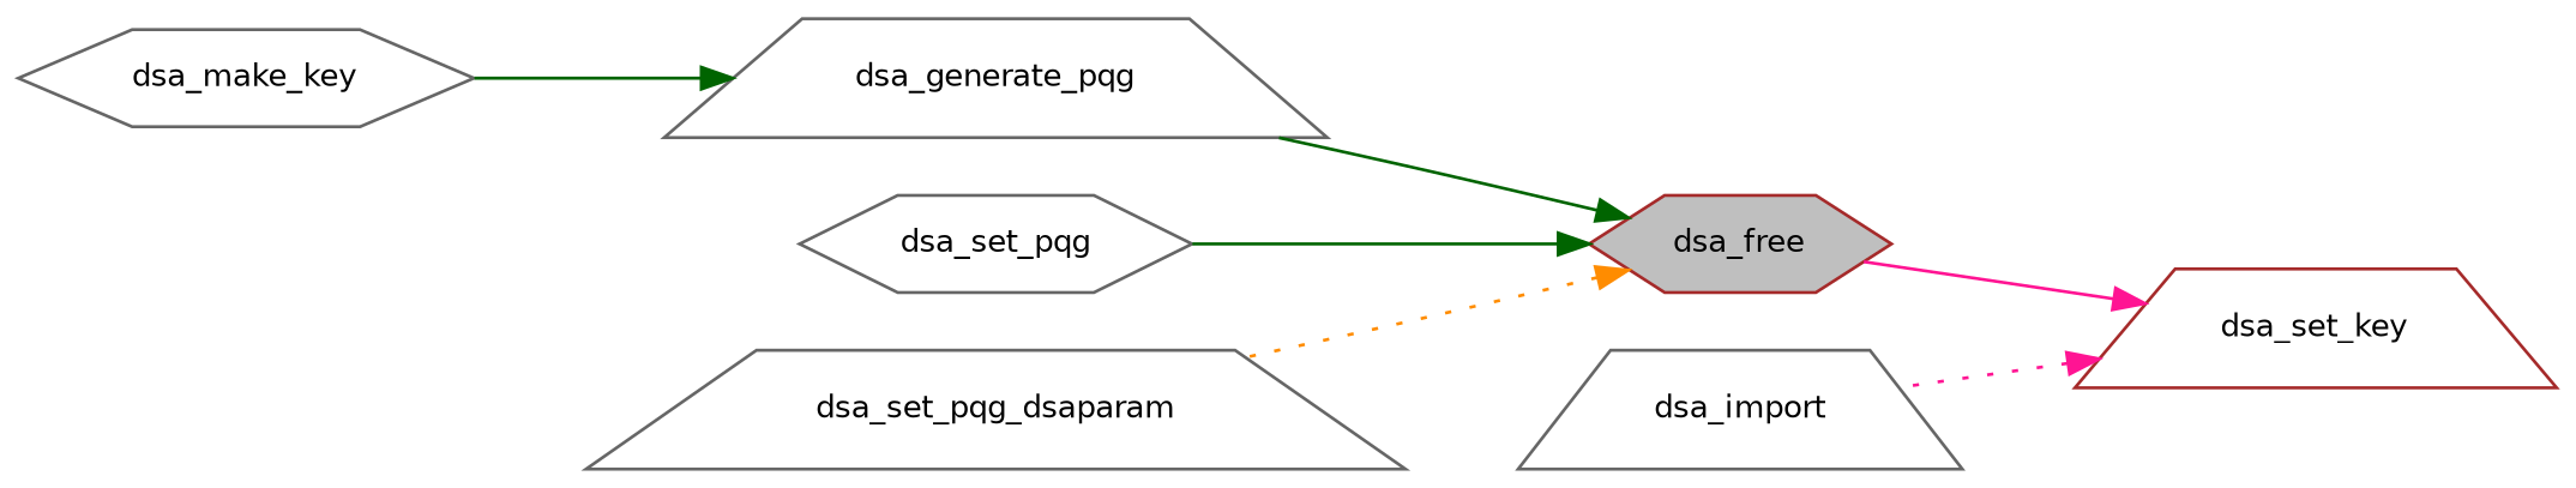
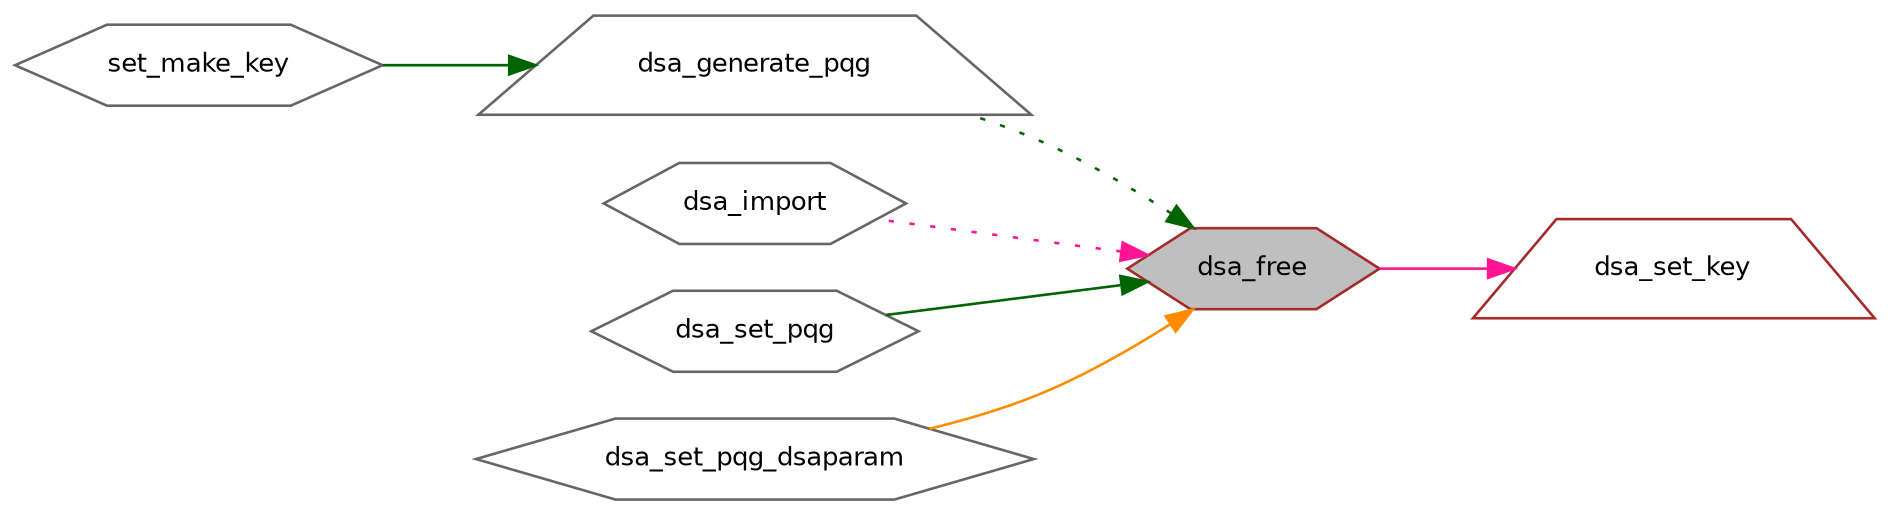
  digraph {
    rankdir=RL
    node [color=gray40 fillcolor=white fontname=Helvetica fontsize=10 shape=hexagon style=filled]
    edge [color=darkgreen dir=back fontname=Helvetica fontsize=10 labelfontname=Helvetica labelfontsize=10 style=solid]
    n1 [color=brown fillcolor=grey75 fontcolor=black height=0.2 label=dsa_free width=0.4]
    n2 [height=0.2 label=dsa_generate_pqg shape=trapezium width=0.4]
-   n3 [height=0.2 label=dsa_import shape=trapezium width=0.4]
+   n3 [height=0.2 label=dsa_import width=0.4]
    n4 [height=0.2 label=dsa_set_pqg width=0.4]
-   n5 [height=0.2 label=dsa_set_pqg_dsaparam shape=trapezium width=0.4]
-   n6 [height=0.2 label=dsa_make_key width=0.4]
+   n5 [height=0.2 label=dsa_set_pqg_dsaparam width=0.4]
+   n6 [height=0.2 label=set_make_key width=0.4]
    n7 [color=brown height=0.2 label=dsa_set_key shape=trapezium width=0.4]
-   n1 -> n2
-   n7 -> n3 [color=deeppink style=dotted]
+   n1 -> n2 [style=dotted]
+   n1 -> n3 [color=deeppink style=dotted]
    n1 -> n4
-   n1 -> n5 [color=darkorange style=dotted]
+   n1 -> n5 [color=darkorange]
    n2 -> n6
    n7 -> n1 [color=deeppink]
  }
